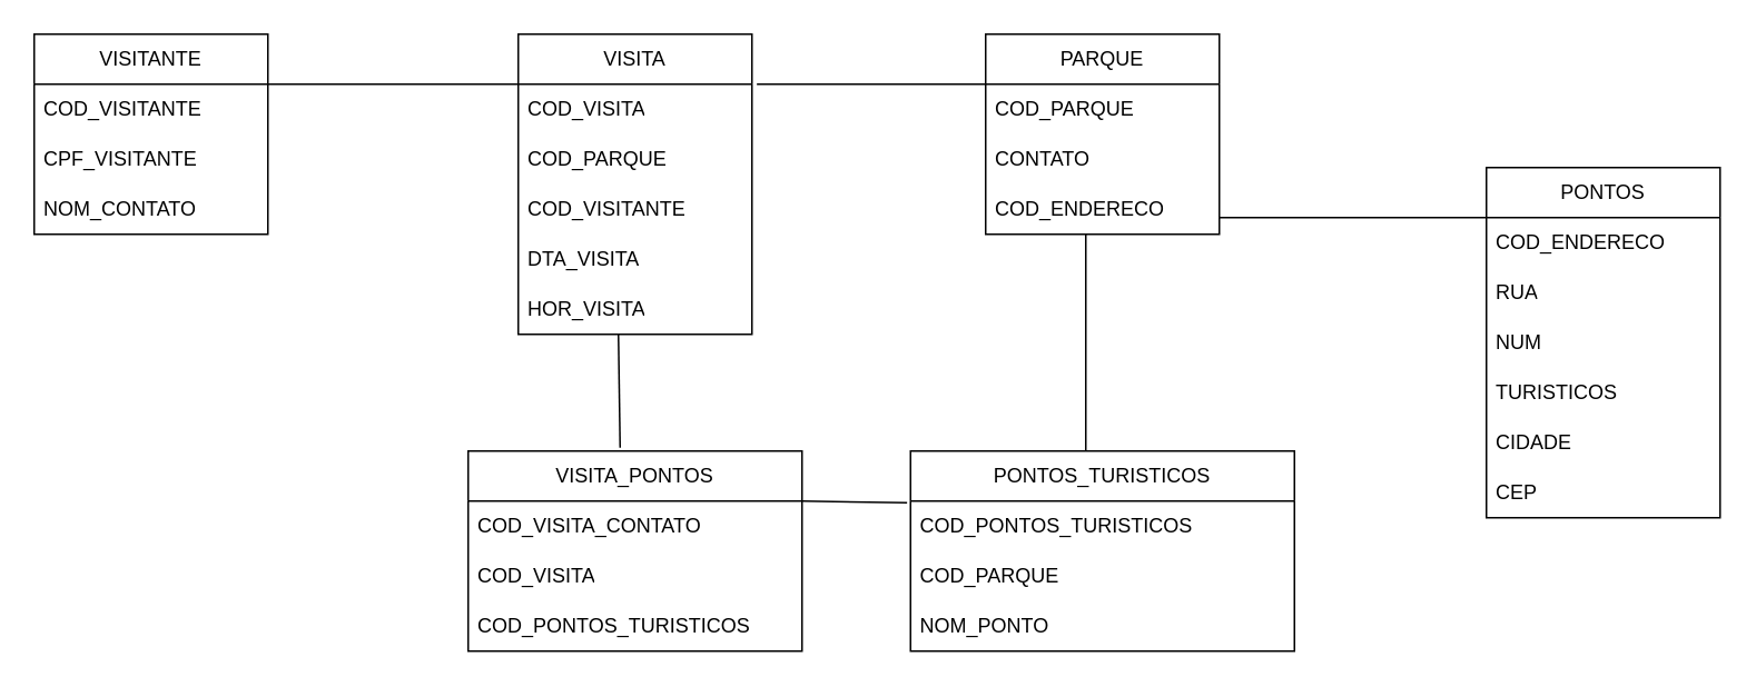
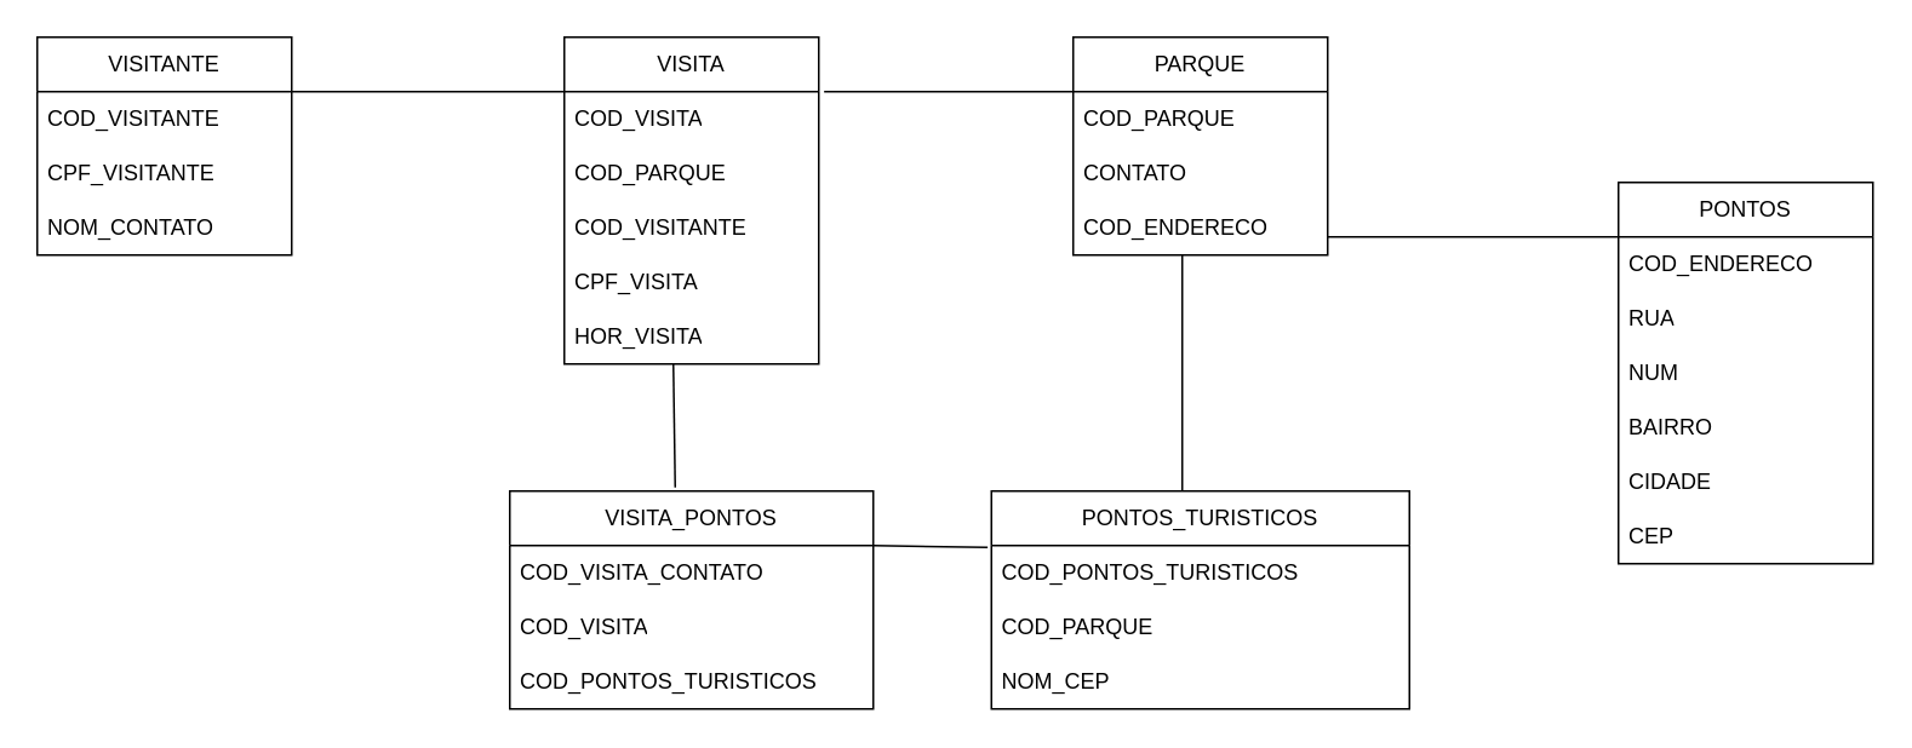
  <mxCell id="0" />
  <mxCell id="1" parent="0" />
  <mxCell id="2" value="PARQUE" style="swimlane;fontStyle=0;childLayout=stackLayout;horizontal=1;startSize=30;horizontalStack=0;resizeParent=1;resizeParentMax=0;resizeLast=0;collapsible=1;marginBottom=0;whiteSpace=wrap;html=1;" vertex="1" parent="1"><mxGeometry x="590" y="20" width="140" height="120" as="geometry" /></mxCell>
  <mxCell id="3" value="COD_PARQUE" style="text;strokeColor=none;fillColor=none;align=left;verticalAlign=middle;spacingLeft=4;spacingRight=4;overflow=hidden;points=[[0,0.5],[1,0.5]];portConstraint=eastwest;rotatable=0;whiteSpace=wrap;html=1;" vertex="1" parent="2"><mxGeometry y="30" width="140" height="30" as="geometry" /></mxCell>
  <mxCell id="4" value="CONTATO" style="text;strokeColor=none;fillColor=none;align=left;verticalAlign=middle;spacingLeft=4;spacingRight=4;overflow=hidden;points=[[0,0.5],[1,0.5]];portConstraint=eastwest;rotatable=0;whiteSpace=wrap;html=1;" vertex="1" parent="2"><mxGeometry y="60" width="140" height="30" as="geometry" /></mxCell>
  <mxCell id="5" value="COD_ENDERECO" style="text;strokeColor=none;fillColor=none;align=left;verticalAlign=middle;spacingLeft=4;spacingRight=4;overflow=hidden;points=[[0,0.5],[1,0.5]];portConstraint=eastwest;rotatable=0;whiteSpace=wrap;html=1;" vertex="1" parent="2"><mxGeometry y="90" width="140" height="30" as="geometry" /></mxCell>
  <mxCell id="6" value="PONTOS_TURISTICOS" style="swimlane;fontStyle=0;childLayout=stackLayout;horizontal=1;startSize=30;horizontalStack=0;resizeParent=1;resizeParentMax=0;resizeLast=0;collapsible=1;marginBottom=0;whiteSpace=wrap;html=1;" vertex="1" parent="1"><mxGeometry x="545" y="270" width="230" height="120" as="geometry" /></mxCell>
  <mxCell id="7" value="COD_PONTOS_TURISTICOS" style="text;strokeColor=none;fillColor=none;align=left;verticalAlign=middle;spacingLeft=4;spacingRight=4;overflow=hidden;points=[[0,0.5],[1,0.5]];portConstraint=eastwest;rotatable=0;whiteSpace=wrap;html=1;" vertex="1" parent="6"><mxGeometry y="30" width="230" height="30" as="geometry" /></mxCell>
  <mxCell id="8" value="COD_PARQUE" style="text;strokeColor=none;fillColor=none;align=left;verticalAlign=middle;spacingLeft=4;spacingRight=4;overflow=hidden;points=[[0,0.5],[1,0.5]];portConstraint=eastwest;rotatable=0;whiteSpace=wrap;html=1;" vertex="1" parent="6"><mxGeometry y="60" width="230" height="30" as="geometry" /></mxCell>
- <mxCell id="9" value="NOM_PONTO" style="text;strokeColor=none;fillColor=none;align=left;verticalAlign=middle;spacingLeft=4;spacingRight=4;overflow=hidden;points=[[0,0.5],[1,0.5]];portConstraint=eastwest;rotatable=0;whiteSpace=wrap;html=1;" vertex="1" parent="6"><mxGeometry y="90" width="230" height="30" as="geometry" /></mxCell>
+ <mxCell id="9" value="NOM_CEP" style="text;strokeColor=none;fillColor=none;align=left;verticalAlign=middle;spacingLeft=4;spacingRight=4;overflow=hidden;points=[[0,0.5],[1,0.5]];portConstraint=eastwest;rotatable=0;whiteSpace=wrap;html=1;" vertex="1" parent="6"><mxGeometry y="90" width="230" height="30" as="geometry" /></mxCell>
  <mxCell id="10" value="VISITANTE" style="swimlane;fontStyle=0;childLayout=stackLayout;horizontal=1;startSize=30;horizontalStack=0;resizeParent=1;resizeParentMax=0;resizeLast=0;collapsible=1;marginBottom=0;whiteSpace=wrap;html=1;" vertex="1" parent="1"><mxGeometry x="20" y="20" width="140" height="120" as="geometry" /></mxCell>
  <mxCell id="11" value="COD_VISITANTE" style="text;strokeColor=none;fillColor=none;align=left;verticalAlign=middle;spacingLeft=4;spacingRight=4;overflow=hidden;points=[[0,0.5],[1,0.5]];portConstraint=eastwest;rotatable=0;whiteSpace=wrap;html=1;" vertex="1" parent="10"><mxGeometry y="30" width="140" height="30" as="geometry" /></mxCell>
  <mxCell id="12" value="CPF_VISITANTE" style="text;strokeColor=none;fillColor=none;align=left;verticalAlign=middle;spacingLeft=4;spacingRight=4;overflow=hidden;points=[[0,0.5],[1,0.5]];portConstraint=eastwest;rotatable=0;whiteSpace=wrap;html=1;" vertex="1" parent="10"><mxGeometry y="60" width="140" height="30" as="geometry" /></mxCell>
  <mxCell id="13" value="NOM_CONTATO" style="text;strokeColor=none;fillColor=none;align=left;verticalAlign=middle;spacingLeft=4;spacingRight=4;overflow=hidden;points=[[0,0.5],[1,0.5]];portConstraint=eastwest;rotatable=0;whiteSpace=wrap;html=1;" vertex="1" parent="10"><mxGeometry y="90" width="140" height="30" as="geometry" /></mxCell>
  <mxCell id="14" value="VISITA" style="swimlane;fontStyle=0;childLayout=stackLayout;horizontal=1;startSize=30;horizontalStack=0;resizeParent=1;resizeParentMax=0;resizeLast=0;collapsible=1;marginBottom=0;whiteSpace=wrap;html=1;" vertex="1" parent="1"><mxGeometry x="310" y="20" width="140" height="180" as="geometry" /></mxCell>
  <mxCell id="15" value="COD_VISITA" style="text;strokeColor=none;fillColor=none;align=left;verticalAlign=middle;spacingLeft=4;spacingRight=4;overflow=hidden;points=[[0,0.5],[1,0.5]];portConstraint=eastwest;rotatable=0;whiteSpace=wrap;html=1;" vertex="1" parent="14"><mxGeometry y="30" width="140" height="30" as="geometry" /></mxCell>
  <mxCell id="16" value="COD_PARQUE" style="text;strokeColor=none;fillColor=none;align=left;verticalAlign=middle;spacingLeft=4;spacingRight=4;overflow=hidden;points=[[0,0.5],[1,0.5]];portConstraint=eastwest;rotatable=0;whiteSpace=wrap;html=1;" vertex="1" parent="14"><mxGeometry y="60" width="140" height="30" as="geometry" /></mxCell>
  <mxCell id="17" value="COD_VISITANTE" style="text;strokeColor=none;fillColor=none;align=left;verticalAlign=middle;spacingLeft=4;spacingRight=4;overflow=hidden;points=[[0,0.5],[1,0.5]];portConstraint=eastwest;rotatable=0;whiteSpace=wrap;html=1;" vertex="1" parent="14"><mxGeometry y="90" width="140" height="30" as="geometry" /></mxCell>
- <mxCell id="18" value="DTA_VISITA" style="text;strokeColor=none;fillColor=none;align=left;verticalAlign=middle;spacingLeft=4;spacingRight=4;overflow=hidden;points=[[0,0.5],[1,0.5]];portConstraint=eastwest;rotatable=0;whiteSpace=wrap;html=1;" vertex="1" parent="14"><mxGeometry y="120" width="140" height="30" as="geometry" /></mxCell>
+ <mxCell id="18" value="CPF_VISITA" style="text;strokeColor=none;fillColor=none;align=left;verticalAlign=middle;spacingLeft=4;spacingRight=4;overflow=hidden;points=[[0,0.5],[1,0.5]];portConstraint=eastwest;rotatable=0;whiteSpace=wrap;html=1;" vertex="1" parent="14"><mxGeometry y="120" width="140" height="30" as="geometry" /></mxCell>
  <mxCell id="19" value="HOR_VISITA" style="text;strokeColor=none;fillColor=none;align=left;verticalAlign=middle;spacingLeft=4;spacingRight=4;overflow=hidden;points=[[0,0.5],[1,0.5]];portConstraint=eastwest;rotatable=0;whiteSpace=wrap;html=1;" vertex="1" parent="14"><mxGeometry y="150" width="140" height="30" as="geometry" /></mxCell>
  <mxCell id="20" value="" style="endArrow=none;html=1;rounded=0;entryX=0;entryY=0;entryDx=0;entryDy=0;entryPerimeter=0;" edge="1" parent="1" target="15"><mxGeometry width="50" height="50" relative="1" as="geometry"><mxPoint x="160" y="50" as="sourcePoint" /><mxPoint x="210" y="0" as="targetPoint" /></mxGeometry></mxCell>
  <mxCell id="21" value="" style="endArrow=none;html=1;rounded=0;exitX=1.021;exitY=0;exitDx=0;exitDy=0;exitPerimeter=0;" edge="1" parent="1" source="15"><mxGeometry width="50" height="50" relative="1" as="geometry"><mxPoint x="540" y="100" as="sourcePoint" /><mxPoint x="590" y="50" as="targetPoint" /></mxGeometry></mxCell>
  <mxCell id="22" value="" style="endArrow=none;html=1;rounded=0;" edge="1" parent="1"><mxGeometry width="50" height="50" relative="1" as="geometry"><mxPoint x="650" y="270" as="sourcePoint" /><mxPoint x="650" y="140" as="targetPoint" /></mxGeometry></mxCell>
  <mxCell id="23" value="VISITA_PONTOS" style="swimlane;fontStyle=0;childLayout=stackLayout;horizontal=1;startSize=30;horizontalStack=0;resizeParent=1;resizeParentMax=0;resizeLast=0;collapsible=1;marginBottom=0;whiteSpace=wrap;html=1;" vertex="1" parent="1"><mxGeometry x="280" y="270" width="200" height="120" as="geometry" /></mxCell>
  <mxCell id="24" value="COD_VISITA_CONTATO" style="text;strokeColor=none;fillColor=none;align=left;verticalAlign=middle;spacingLeft=4;spacingRight=4;overflow=hidden;points=[[0,0.5],[1,0.5]];portConstraint=eastwest;rotatable=0;whiteSpace=wrap;html=1;" vertex="1" parent="23"><mxGeometry y="30" width="200" height="30" as="geometry" /></mxCell>
  <mxCell id="25" value="COD_VISITA" style="text;strokeColor=none;fillColor=none;align=left;verticalAlign=middle;spacingLeft=4;spacingRight=4;overflow=hidden;points=[[0,0.5],[1,0.5]];portConstraint=eastwest;rotatable=0;whiteSpace=wrap;html=1;" vertex="1" parent="23"><mxGeometry y="60" width="200" height="30" as="geometry" /></mxCell>
  <mxCell id="26" value="COD_PONTOS_TURISTICOS" style="text;strokeColor=none;fillColor=none;align=left;verticalAlign=middle;spacingLeft=4;spacingRight=4;overflow=hidden;points=[[0,0.5],[1,0.5]];portConstraint=eastwest;rotatable=0;whiteSpace=wrap;html=1;" vertex="1" parent="23"><mxGeometry y="90" width="200" height="30" as="geometry" /></mxCell>
  <mxCell id="27" value="" style="endArrow=none;html=1;rounded=0;exitX=0.455;exitY=-0.017;exitDx=0;exitDy=0;exitPerimeter=0;" edge="1" parent="1" source="23"><mxGeometry width="50" height="50" relative="1" as="geometry"><mxPoint x="320" y="250" as="sourcePoint" /><mxPoint x="370" y="200" as="targetPoint" /></mxGeometry></mxCell>
  <mxCell id="28" value="" style="endArrow=none;html=1;rounded=0;entryX=-0.009;entryY=0.033;entryDx=0;entryDy=0;entryPerimeter=0;" edge="1" parent="1" target="7"><mxGeometry width="50" height="50" relative="1" as="geometry"><mxPoint x="480" y="300" as="sourcePoint" /><mxPoint x="530" y="250" as="targetPoint" /></mxGeometry></mxCell>
  <mxCell id="29" value="PONTOS" style="swimlane;fontStyle=0;childLayout=stackLayout;horizontal=1;startSize=30;horizontalStack=0;resizeParent=1;resizeParentMax=0;resizeLast=0;collapsible=1;marginBottom=0;whiteSpace=wrap;html=1;" vertex="1" parent="1"><mxGeometry x="890" y="100" width="140" height="210" as="geometry" /></mxCell>
  <mxCell id="30" value="COD_ENDERECO" style="text;strokeColor=none;fillColor=none;align=left;verticalAlign=middle;spacingLeft=4;spacingRight=4;overflow=hidden;points=[[0,0.5],[1,0.5]];portConstraint=eastwest;rotatable=0;whiteSpace=wrap;html=1;" vertex="1" parent="29"><mxGeometry y="30" width="140" height="30" as="geometry" /></mxCell>
  <mxCell id="31" value="RUA" style="text;strokeColor=none;fillColor=none;align=left;verticalAlign=middle;spacingLeft=4;spacingRight=4;overflow=hidden;points=[[0,0.5],[1,0.5]];portConstraint=eastwest;rotatable=0;whiteSpace=wrap;html=1;" vertex="1" parent="29"><mxGeometry y="60" width="140" height="30" as="geometry" /></mxCell>
  <mxCell id="32" value="NUM" style="text;strokeColor=none;fillColor=none;align=left;verticalAlign=middle;spacingLeft=4;spacingRight=4;overflow=hidden;points=[[0,0.5],[1,0.5]];portConstraint=eastwest;rotatable=0;whiteSpace=wrap;html=1;" vertex="1" parent="29"><mxGeometry y="90" width="140" height="30" as="geometry" /></mxCell>
- <mxCell id="33" value="TURISTICOS" style="text;strokeColor=none;fillColor=none;align=left;verticalAlign=middle;spacingLeft=4;spacingRight=4;overflow=hidden;points=[[0,0.5],[1,0.5]];portConstraint=eastwest;rotatable=0;whiteSpace=wrap;html=1;" vertex="1" parent="29"><mxGeometry y="120" width="140" height="30" as="geometry" /></mxCell>
+ <mxCell id="33" value="BAIRRO" style="text;strokeColor=none;fillColor=none;align=left;verticalAlign=middle;spacingLeft=4;spacingRight=4;overflow=hidden;points=[[0,0.5],[1,0.5]];portConstraint=eastwest;rotatable=0;whiteSpace=wrap;html=1;" vertex="1" parent="29"><mxGeometry y="120" width="140" height="30" as="geometry" /></mxCell>
  <mxCell id="34" value="CIDADE" style="text;strokeColor=none;fillColor=none;align=left;verticalAlign=middle;spacingLeft=4;spacingRight=4;overflow=hidden;points=[[0,0.5],[1,0.5]];portConstraint=eastwest;rotatable=0;whiteSpace=wrap;html=1;" vertex="1" parent="29"><mxGeometry y="150" width="140" height="30" as="geometry" /></mxCell>
  <mxCell id="35" value="CEP" style="text;strokeColor=none;fillColor=none;align=left;verticalAlign=middle;spacingLeft=4;spacingRight=4;overflow=hidden;points=[[0,0.5],[1,0.5]];portConstraint=eastwest;rotatable=0;whiteSpace=wrap;html=1;" vertex="1" parent="29"><mxGeometry y="180" width="140" height="30" as="geometry" /></mxCell>
  <mxCell id="36" value="" style="endArrow=none;html=1;rounded=0;entryX=0;entryY=0;entryDx=0;entryDy=0;entryPerimeter=0;" edge="1" parent="1" target="30"><mxGeometry width="50" height="50" relative="1" as="geometry"><mxPoint x="730" y="130" as="sourcePoint" /><mxPoint x="780" y="80" as="targetPoint" /></mxGeometry></mxCell>
